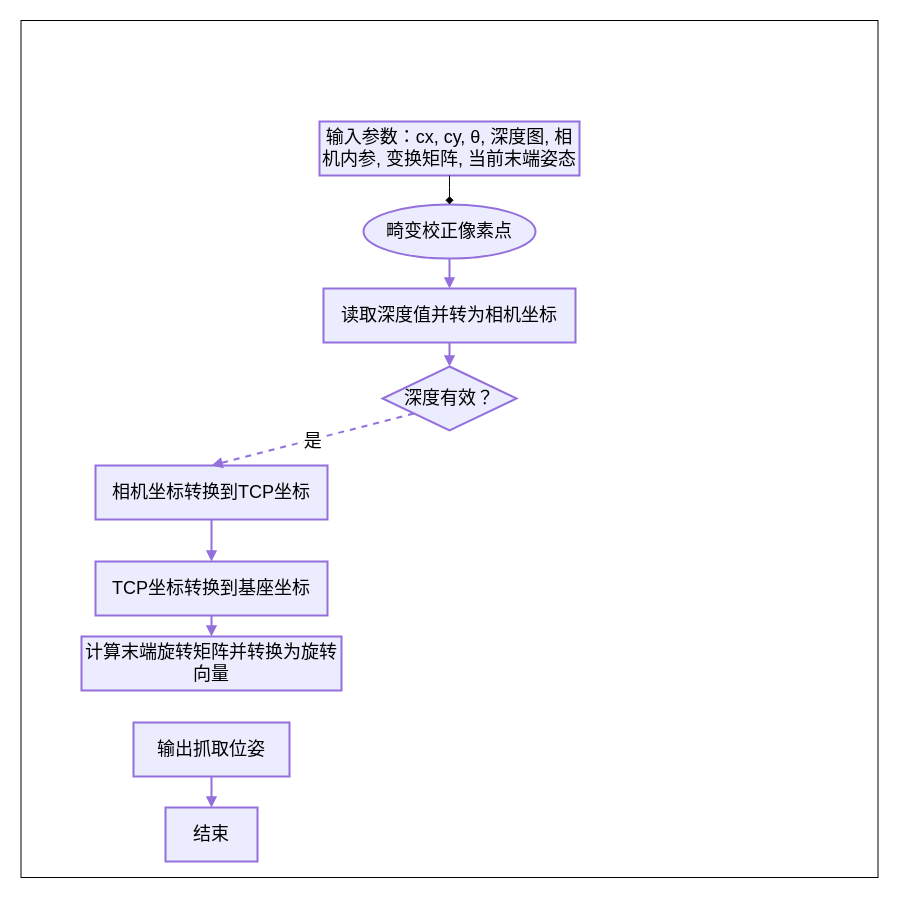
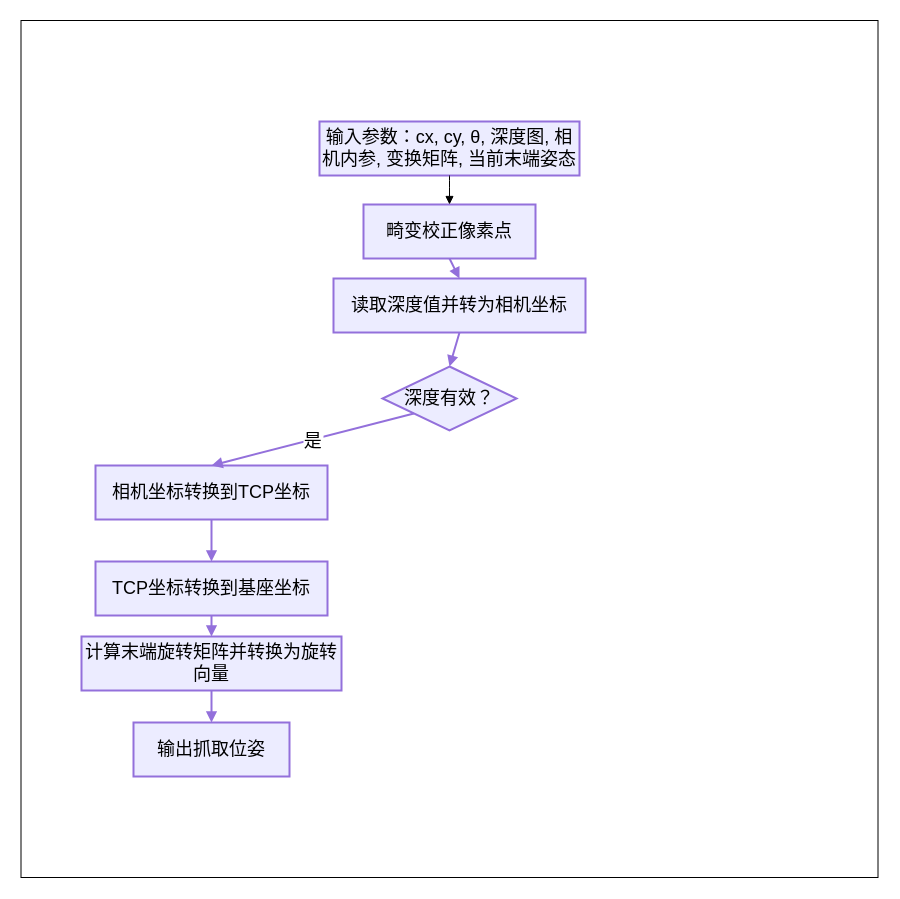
  <mxCell id="0" />
  <mxCell id="1" parent="0" />
  <mxCell id="2" value="" style="whiteSpace=wrap;html=1;aspect=fixed;" vertex="1" parent="1"><mxGeometry x="20.5" y="20" width="857" height="857" as="geometry" /></mxCell>
  <mxCell id="3" value="输入参数：cx, cy, θ, 深度图, 相机内参, 变换矩阵, 当前末端姿态" style="whiteSpace=wrap;strokeWidth=2;strokeColor=light-dark(#9370db, #ededed);align=center;verticalAlign=middle;fontFamily=Helvetica;fontSize=18;fontColor=default;fillColor=light-dark(#ececff, #392f3f);" parent="1" vertex="1"><mxGeometry x="319" y="121" width="260" height="54" as="geometry" /></mxCell>
- <mxCell id="4" value="畸变校正像素点" style="ellipse;whiteSpace=wrap;strokeWidth=2;strokeColor=light-dark(#9370db, #ededed);align=center;verticalAlign=middle;fontFamily=Helvetica;fontSize=18;fontColor=default;fillColor=light-dark(#ececff, #392f3f);" parent="1" vertex="1"><mxGeometry x="363" y="204" width="172" height="54" as="geometry" /></mxCell>
- <mxCell id="5" value="读取深度值并转为相机坐标" style="whiteSpace=wrap;strokeWidth=2;strokeColor=light-dark(#9370db, #ededed);align=center;verticalAlign=middle;fontFamily=Helvetica;fontSize=18;fontColor=default;fillColor=light-dark(#ececff, #392f3f);" parent="1" vertex="1"><mxGeometry x="323" y="288" width="252" height="54" as="geometry" /></mxCell>
+ <mxCell id="4" value="畸变校正像素点" style="whiteSpace=wrap;strokeWidth=2;strokeColor=light-dark(#9370db, #ededed);align=center;verticalAlign=middle;fontFamily=Helvetica;fontSize=18;fontColor=default;fillColor=light-dark(#ececff, #392f3f);" parent="1" vertex="1"><mxGeometry x="363" y="204" width="172" height="54" as="geometry" /></mxCell>
+ <mxCell id="5" value="读取深度值并转为相机坐标" style="whiteSpace=wrap;strokeWidth=2;strokeColor=light-dark(#9370db, #ededed);align=center;verticalAlign=middle;fontFamily=Helvetica;fontSize=18;fontColor=default;fillColor=light-dark(#ececff, #392f3f);" parent="1" vertex="1"><mxGeometry x="333" y="278" width="252" height="54" as="geometry" /></mxCell>
  <mxCell id="6" value="深度有效？" style="rhombus;strokeWidth=2;whiteSpace=wrap;strokeColor=light-dark(#9370db, #ededed);align=center;verticalAlign=middle;fontFamily=Helvetica;fontSize=18;fontColor=default;fillColor=light-dark(#ececff, #392f3f);" parent="1" vertex="1"><mxGeometry x="382" y="366" width="134" height="64" as="geometry" /></mxCell>
  <mxCell id="7" value="相机坐标转换到TCP坐标" style="whiteSpace=wrap;strokeWidth=2;strokeColor=light-dark(#9370db, #ededed);align=center;verticalAlign=middle;fontFamily=Helvetica;fontSize=18;fontColor=default;fillColor=light-dark(#ececff, #392f3f);" parent="1" vertex="1"><mxGeometry x="95" y="465" width="232" height="54" as="geometry" /></mxCell>
  <mxCell id="8" value="TCP坐标转换到基座坐标" style="whiteSpace=wrap;strokeWidth=2;strokeColor=light-dark(#9370db, #ededed);align=center;verticalAlign=middle;fontFamily=Helvetica;fontSize=18;fontColor=default;fillColor=light-dark(#ececff, #392f3f);" parent="1" vertex="1"><mxGeometry x="95" y="561" width="232" height="54" as="geometry" /></mxCell>
  <mxCell id="9" value="计算末端旋转矩阵并转换为旋转向量" style="whiteSpace=wrap;strokeWidth=2;strokeColor=light-dark(#9370db, #ededed);align=center;verticalAlign=middle;fontFamily=Helvetica;fontSize=18;fontColor=default;fillColor=light-dark(#ececff, #392f3f);" parent="1" vertex="1"><mxGeometry x="81" y="636" width="260" height="54" as="geometry" /></mxCell>
  <mxCell id="10" value="输出抓取位姿" style="whiteSpace=wrap;strokeWidth=2;strokeColor=light-dark(#9370db, #ededed);align=center;verticalAlign=middle;fontFamily=Helvetica;fontSize=18;fontColor=default;fillColor=light-dark(#ececff, #392f3f);" parent="1" vertex="1"><mxGeometry x="133" y="722" width="156" height="54" as="geometry" /></mxCell>
- <mxCell id="11" value="结束" style="whiteSpace=wrap;strokeWidth=2;strokeColor=light-dark(#9370db, #ededed);align=center;verticalAlign=middle;fontFamily=Helvetica;fontSize=18;fontColor=default;fillColor=light-dark(#ececff, #392f3f);" parent="1" vertex="1"><mxGeometry x="165" y="807" width="92" height="54" as="geometry" /></mxCell>
- <mxCell id="12" value="" style="curved=1;startArrow=none;endArrow=diamond;exitX=0.5;exitY=1;entryX=0.5;entryY=0;rounded=0;fontSize=18;" parent="1" source="3" target="4" edge="1"><mxGeometry relative="1" as="geometry"><Array as="points" /></mxGeometry></mxCell>
+ <mxCell id="12" value="" style="curved=1;startArrow=none;endArrow=block;exitX=0.5;exitY=1;entryX=0.5;entryY=0;rounded=0;fontSize=18;" parent="1" source="3" target="4" edge="1"><mxGeometry relative="1" as="geometry"><Array as="points" /></mxGeometry></mxCell>
  <mxCell id="13" value="" style="curved=1;startArrow=none;endArrow=block;exitX=0.5;exitY=1;entryX=0.5;entryY=0;rounded=0;strokeColor=light-dark(#9370db, #ededed);strokeWidth=2;align=center;verticalAlign=middle;fontFamily=Helvetica;fontSize=18;fontColor=default;fillColor=light-dark(#ececff, #392f3f);" parent="1" source="4" target="5" edge="1"><mxGeometry relative="1" as="geometry"><Array as="points" /></mxGeometry></mxCell>
  <mxCell id="14" value="" style="curved=1;startArrow=none;endArrow=block;exitX=0.5;exitY=1;entryX=0.5;entryY=0;rounded=0;strokeColor=light-dark(#9370db, #ededed);strokeWidth=2;align=center;verticalAlign=middle;fontFamily=Helvetica;fontSize=18;fontColor=default;fillColor=light-dark(#ececff, #392f3f);" parent="1" source="5" target="6" edge="1"><mxGeometry relative="1" as="geometry"><Array as="points" /></mxGeometry></mxCell>
- <mxCell id="15" value="是" style="startArrow=none;endArrow=block;exitX=0;exitY=0.94;entryX=0.5;entryY=0;rounded=0;strokeColor=light-dark(#9370db, #ededed);strokeWidth=2;align=center;verticalAlign=middle;fontFamily=Helvetica;fontSize=18;fontColor=default;fillColor=light-dark(#ececff, #392f3f);dashed=1;" parent="1" source="6" target="7" edge="1"><mxGeometry relative="1" as="geometry" /></mxCell>
+ <mxCell id="15" value="是" style="startArrow=none;endArrow=block;exitX=0;exitY=0.94;entryX=0.5;entryY=0;rounded=0;strokeColor=light-dark(#9370db, #ededed);strokeWidth=2;align=center;verticalAlign=middle;fontFamily=Helvetica;fontSize=18;fontColor=default;fillColor=light-dark(#ececff, #392f3f);" parent="1" source="6" target="7" edge="1"><mxGeometry relative="1" as="geometry" /></mxCell>
  <mxCell id="16" value="" style="curved=1;startArrow=none;endArrow=block;exitX=0.5;exitY=1;entryX=0.5;entryY=0;rounded=0;strokeColor=light-dark(#9370db, #ededed);strokeWidth=2;align=center;verticalAlign=middle;fontFamily=Helvetica;fontSize=18;fontColor=default;fillColor=light-dark(#ececff, #392f3f);" parent="1" source="7" target="8" edge="1"><mxGeometry relative="1" as="geometry"><Array as="points" /></mxGeometry></mxCell>
  <mxCell id="17" value="" style="curved=1;startArrow=none;endArrow=block;exitX=0.5;exitY=1;entryX=0.5;entryY=0;rounded=0;strokeColor=light-dark(#9370db, #ededed);strokeWidth=2;align=center;verticalAlign=middle;fontFamily=Helvetica;fontSize=18;fontColor=default;fillColor=light-dark(#ececff, #392f3f);" parent="1" source="8" target="9" edge="1"><mxGeometry relative="1" as="geometry"><Array as="points" /></mxGeometry></mxCell>
- <mxCell id="19" value="" style="curved=1;startArrow=none;endArrow=block;exitX=0.5;exitY=1;entryX=0.5;entryY=0;rounded=0;strokeColor=light-dark(#9370db, #ededed);strokeWidth=2;align=center;verticalAlign=middle;fontFamily=Helvetica;fontSize=18;fontColor=default;fillColor=light-dark(#ececff, #392f3f);" parent="1" source="10" target="11" edge="1"><mxGeometry relative="1" as="geometry"><Array as="points" /></mxGeometry></mxCell>
+ <mxCell id="18" value="" style="curved=1;startArrow=none;endArrow=block;exitX=0.5;exitY=1;entryX=0.5;entryY=0;rounded=0;strokeColor=light-dark(#9370db, #ededed);strokeWidth=2;align=center;verticalAlign=middle;fontFamily=Helvetica;fontSize=18;fontColor=default;fillColor=light-dark(#ececff, #392f3f);" parent="1" source="9" target="10" edge="1"><mxGeometry relative="1" as="geometry"><Array as="points" /></mxGeometry></mxCell>
